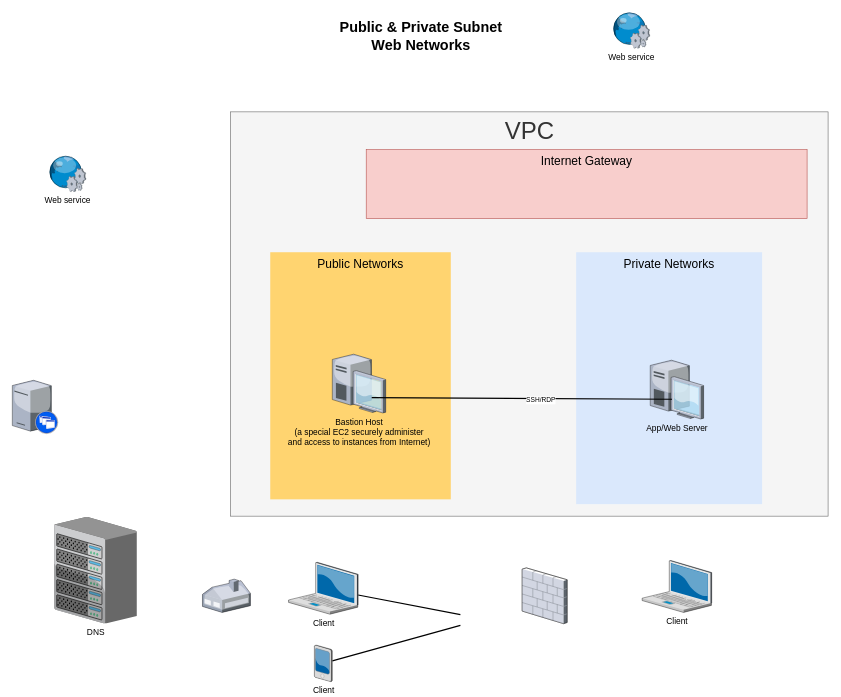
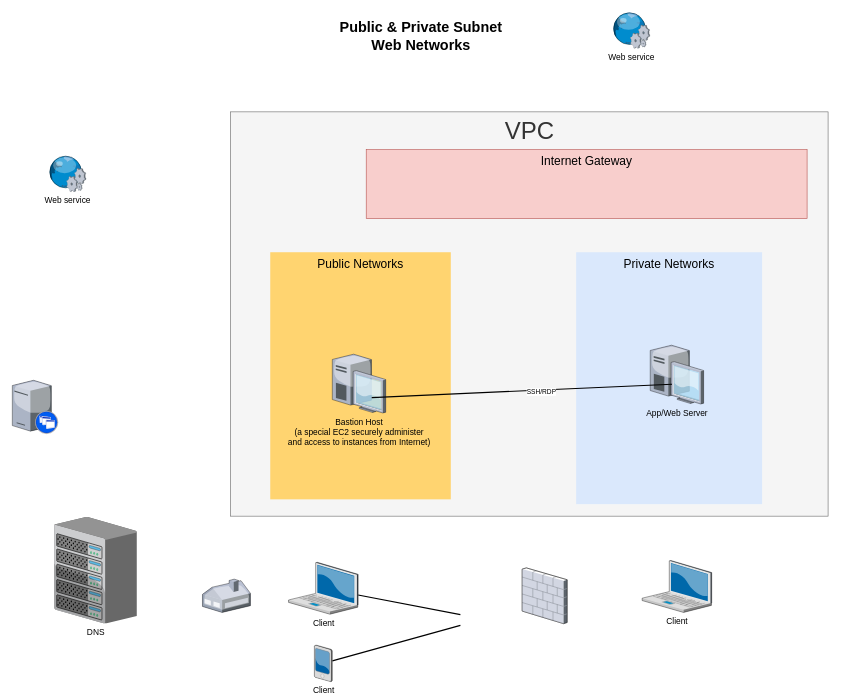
  <mxCell id="0" style=";html=1;" />
  <mxCell id="1" style=";html=1;" parent="0" />
  <mxCell id="2" value="&lt;font style=&quot;font-size: 40px;&quot;&gt;VPC&lt;/font&gt;" style="whiteSpace=wrap;html=1;fontSize=14;verticalAlign=top;fillColor=#f5f5f5;fontColor=#333333;strokeColor=#666666;" parent="1" vertex="1"><mxGeometry x="383.5" y="186" width="996.5" height="674" as="geometry" /></mxCell>
  <mxCell id="3" value="&lt;font style=&quot;font-size: 20px;&quot;&gt;Public&amp;nbsp;Networks&lt;/font&gt;" style="whiteSpace=wrap;html=1;fillColor=#FFD470;gradientColor=none;fontSize=14;strokeColor=none;verticalAlign=top;" parent="1" vertex="1"><mxGeometry x="450" y="420" width="301" height="412" as="geometry" /></mxCell>
  <mxCell id="4" style="edgeStyle=none;rounded=0;html=1;startSize=10;endSize=10;jettySize=auto;orthogonalLoop=1;fontSize=14;endArrow=none;endFill=0;strokeWidth=2;" parent="1" source="5" edge="1"><mxGeometry relative="1" as="geometry"><mxPoint x="767" y="1024.192" as="targetPoint" /></mxGeometry></mxCell>
  <mxCell id="5" value="Client" style="verticalLabelPosition=bottom;aspect=fixed;html=1;verticalAlign=top;strokeColor=none;shape=mxgraph.citrix.laptop_2;fillColor=#66B2FF;gradientColor=#0066CC;fontSize=14;" parent="1" vertex="1"><mxGeometry x="480.5" y="937" width="116" height="86.5" as="geometry" /></mxCell>
  <mxCell id="6" value="Client" style="verticalLabelPosition=bottom;aspect=fixed;html=1;verticalAlign=top;strokeColor=none;shape=mxgraph.citrix.laptop_2;fillColor=#66B2FF;gradientColor=#0066CC;fontSize=14;" parent="1" vertex="1"><mxGeometry x="1070" y="934" width="116" height="86.5" as="geometry" /></mxCell>
  <mxCell id="7" value="Bastion Host&lt;br&gt;(a special EC2 securely administer &lt;br&gt;and access to instances from Internet)" style="verticalLabelPosition=bottom;aspect=fixed;html=1;verticalAlign=top;strokeColor=none;shape=mxgraph.citrix.desktop;fillColor=#66B2FF;gradientColor=#0066CC;fontSize=14;" parent="1" vertex="1"><mxGeometry x="553.5" y="590" width="89" height="98" as="geometry" /></mxCell>
  <mxCell id="8" style="edgeStyle=none;rounded=0;html=1;startSize=10;endSize=10;jettySize=auto;orthogonalLoop=1;fontSize=14;endArrow=none;endFill=0;strokeWidth=2;" parent="1" source="9" edge="1"><mxGeometry relative="1" as="geometry"><mxPoint x="767" y="1042.052" as="targetPoint" /></mxGeometry></mxCell>
  <mxCell id="9" value="Client" style="verticalLabelPosition=bottom;aspect=fixed;html=1;verticalAlign=top;strokeColor=none;shape=mxgraph.citrix.pda;fillColor=#66B2FF;gradientColor=#0066CC;fontSize=14;" parent="1" vertex="1"><mxGeometry x="523.5" y="1075" width="30" height="61" as="geometry" /></mxCell>
  <mxCell id="10" value="" style="verticalLabelPosition=bottom;aspect=fixed;html=1;verticalAlign=top;strokeColor=none;shape=mxgraph.citrix.home_office;fillColor=#66B2FF;gradientColor=#0066CC;fontSize=14;" parent="1" vertex="1"><mxGeometry x="337" y="965" width="80" height="55.5" as="geometry" /></mxCell>
  <mxCell id="11" value="Public &amp;amp; Private Subnet&lt;br&gt;Web Networks" style="text;strokeColor=none;fillColor=none;html=1;fontSize=24;fontStyle=1;verticalAlign=middle;align=center;" parent="1" vertex="1"><mxGeometry x="270" y="40" width="861" height="40" as="geometry" /></mxCell>
  <mxCell id="12" value="" style="verticalLabelPosition=bottom;aspect=fixed;html=1;verticalAlign=top;strokeColor=none;shape=mxgraph.citrix.xenapp_server;fillColor=#66B2FF;gradientColor=#0066CC;fontSize=14;" parent="1" vertex="1"><mxGeometry x="20" y="633.5" width="76" height="89" as="geometry" /></mxCell>
  <mxCell id="13" value="" style="verticalLabelPosition=bottom;aspect=fixed;html=1;verticalAlign=top;strokeColor=none;shape=mxgraph.citrix.firewall;fillColor=#66B2FF;gradientColor=#0066CC;fontSize=14;" parent="1" vertex="1"><mxGeometry x="870" y="946.25" width="75" height="93" as="geometry" /></mxCell>
  <mxCell id="14" value="DNS" style="verticalLabelPosition=bottom;aspect=fixed;html=1;verticalAlign=top;strokeColor=none;shape=mxgraph.citrix.chassis;fillColor=#66B2FF;gradientColor=#0066CC;fontSize=14;" parent="1" vertex="1"><mxGeometry x="90" y="861.25" width="137.5" height="177.5" as="geometry" /></mxCell>
  <mxCell id="15" value="Web service" style="verticalLabelPosition=bottom;aspect=fixed;html=1;verticalAlign=top;strokeColor=none;shape=mxgraph.citrix.web_service;fillColor=#66B2FF;gradientColor=#0066CC;fontSize=14;" parent="1" vertex="1"><mxGeometry x="80" y="259" width="63" height="60" as="geometry" /></mxCell>
  <mxCell id="16" value="Private Networks" style="whiteSpace=wrap;html=1;fillColor=#dae8fc;fontSize=20;strokeColor=none;verticalAlign=top;" parent="1" vertex="1"><mxGeometry x="960" y="420" width="310" height="420" as="geometry" /></mxCell>
- <mxCell id="17" value="App/Web Server" style="verticalLabelPosition=bottom;aspect=fixed;html=1;verticalAlign=top;strokeColor=none;shape=mxgraph.citrix.desktop;fillColor=#66B2FF;gradientColor=#0066CC;fontSize=14;" parent="1" vertex="1"><mxGeometry x="1083.5" y="600" width="89" height="98" as="geometry" /></mxCell>
+ <mxCell id="17" value="App/Web Server" style="verticalLabelPosition=bottom;aspect=fixed;html=1;verticalAlign=top;strokeColor=none;shape=mxgraph.citrix.desktop;fillColor=#66B2FF;gradientColor=#0066CC;fontSize=14;" parent="1" vertex="1"><mxGeometry x="1083.5" y="575" width="89" height="98" as="geometry" /></mxCell>
  <mxCell id="18" style="edgeStyle=none;rounded=0;html=1;startSize=10;endSize=10;jettySize=auto;orthogonalLoop=1;fontSize=14;endArrow=none;endFill=0;strokeWidth=2;exitX=0.738;exitY=0.738;exitDx=0;exitDy=0;exitPerimeter=0;entryX=0.408;entryY=0.664;entryDx=0;entryDy=0;entryPerimeter=0;" parent="1" source="7" target="17" edge="1"><mxGeometry relative="1" as="geometry"><mxPoint x="660" y="532.81" as="sourcePoint" /><mxPoint x="830" y="566.002" as="targetPoint" /></mxGeometry></mxCell>
  <mxCell id="19" value="SSH/RDP" style="edgeLabel;html=1;align=center;verticalAlign=middle;resizable=0;points=[];" parent="18" vertex="1" connectable="0"><mxGeometry x="0.124" y="-3" relative="1" as="geometry"><mxPoint as="offset" /></mxGeometry></mxCell>
  <mxCell id="20" value="Web service" style="verticalLabelPosition=bottom;aspect=fixed;html=1;verticalAlign=top;strokeColor=none;shape=mxgraph.citrix.web_service;fillColor=#66B2FF;gradientColor=#0066CC;fontSize=14;" parent="1" vertex="1"><mxGeometry x="1020" y="20" width="63" height="60" as="geometry" /></mxCell>
  <mxCell id="21" value="Internet Gateway" style="whiteSpace=wrap;html=1;fillColor=#f8cecc;fontSize=20;strokeColor=#b85450;verticalAlign=top;" parent="1" vertex="1"><mxGeometry x="610" y="249" width="735" height="115" as="geometry" /></mxCell>
